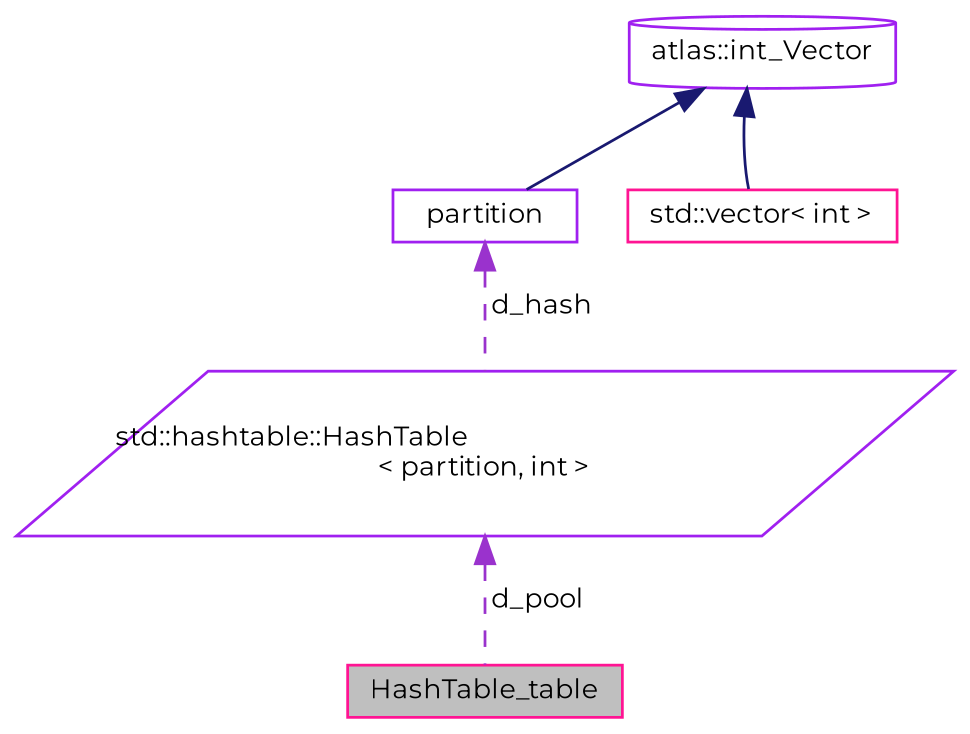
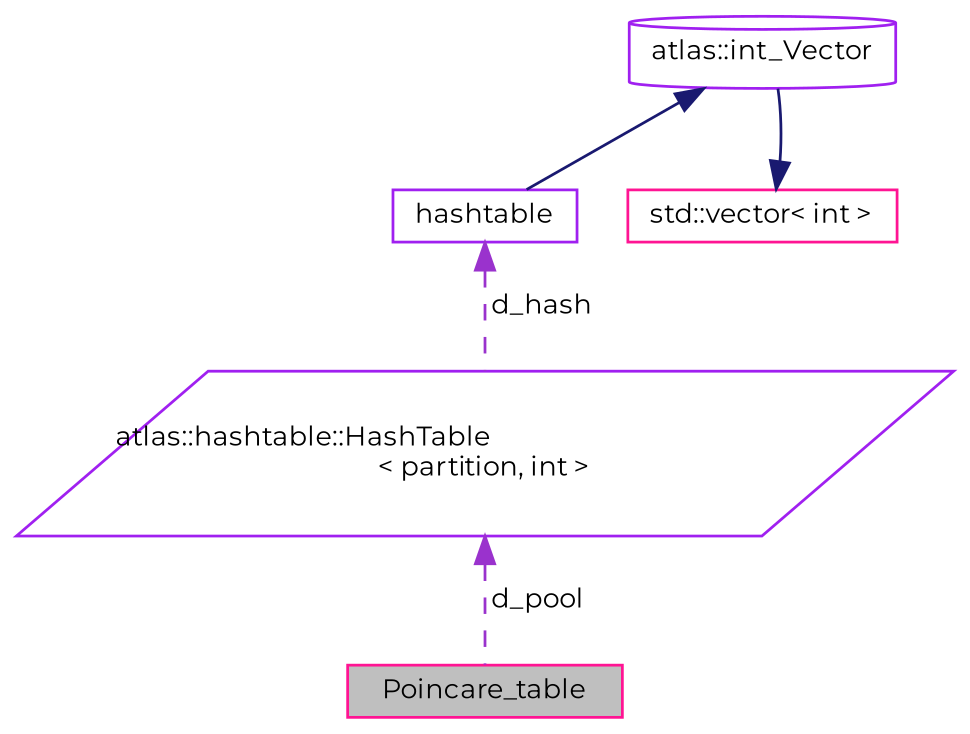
  digraph {
    fontname=Montserrat
    node [color=purple fillcolor=white fontname=Montserrat fontsize=10 shape=box style=filled]
    edge [color=darkorchid3 dir=back fontname=Montserrat fontsize=10 labelfontname=Helvetica labelfontsize=10 style=dashed]
-   n1 [color=deeppink fillcolor=grey75 fontcolor=black height=0.2 label=HashTable_table width=0.4]
-   n2 [height=0.2 label="std::hashtable::HashTable\l\< partition, int \>" shape=parallelogram width=0.4]
-   n3 [height=0.2 label=partition width=0.4]
+   n1 [color=deeppink fillcolor=grey75 fontcolor=black height=0.2 label=Poincare_table width=0.4]
+   n2 [height=0.2 label="atlas::hashtable::HashTable\l\< partition, int \>" shape=parallelogram width=0.4]
+   n3 [height=0.2 label=hashtable width=0.4]
    n4 [height=0.2 label="atlas::int_Vector" shape=cylinder width=0.4]
    n5 [color=deeppink height=0.2 label="std::vector\< int \>" width=0.4]
    n2 -> n1 [label=" d_pool"]
    n3 -> n2 [label=" d_hash"]
    n4 -> n3 [color=midnightblue style=solid]
-   n4 -> n5 [color=midnightblue style=solid]
+   n5 -> n4 [color=midnightblue style=solid]
  }
